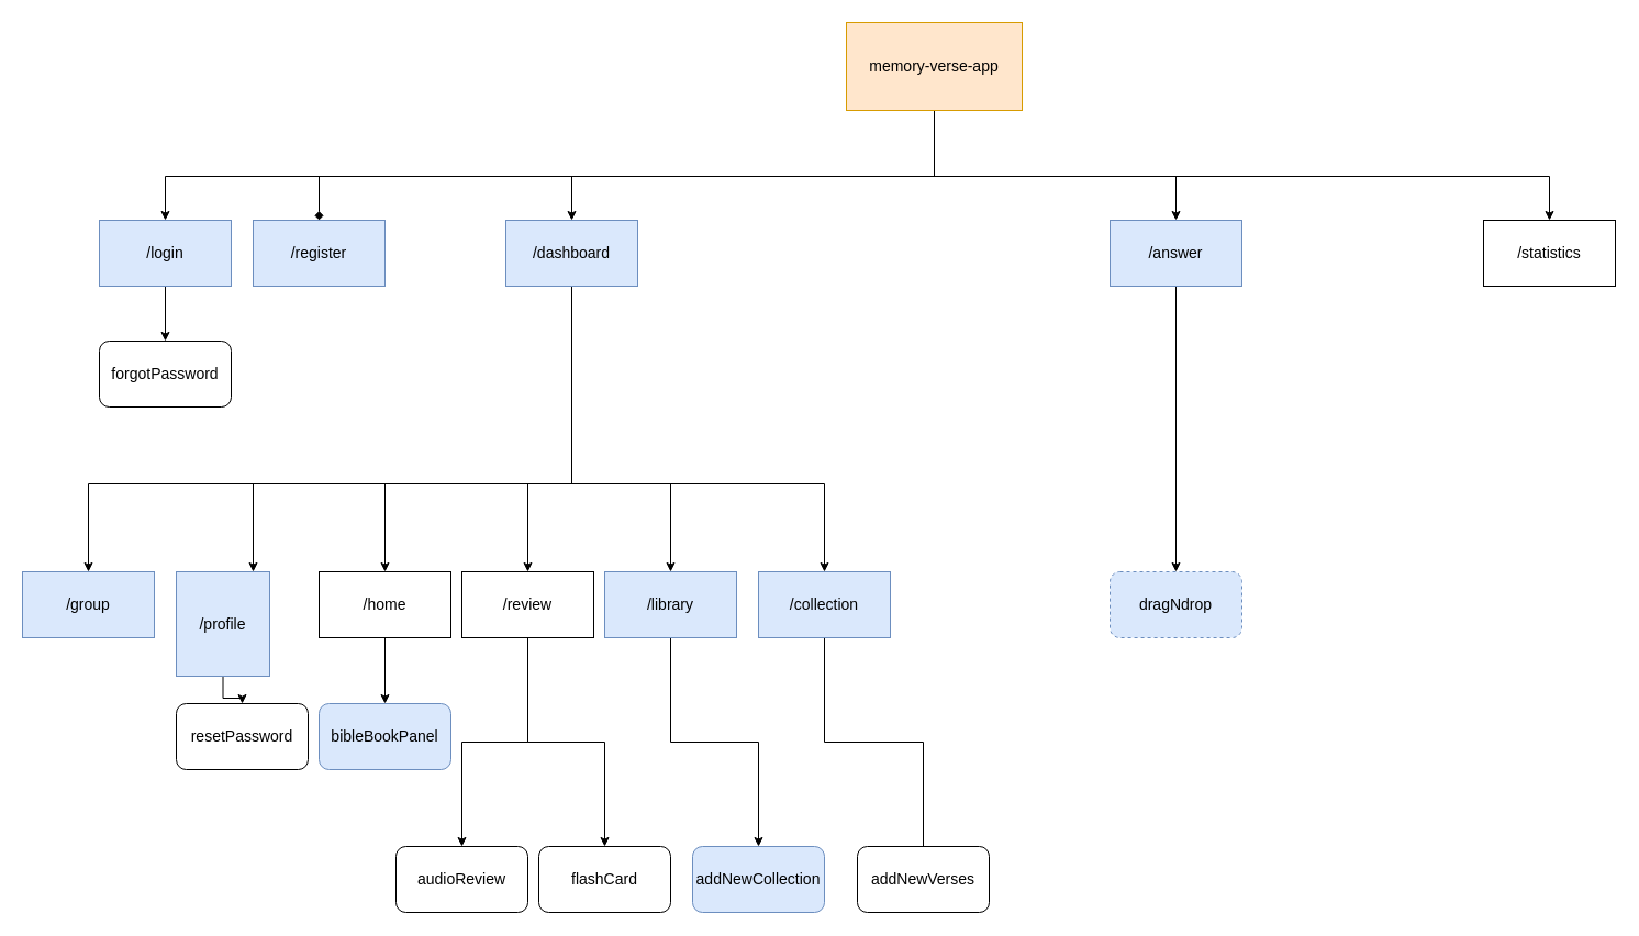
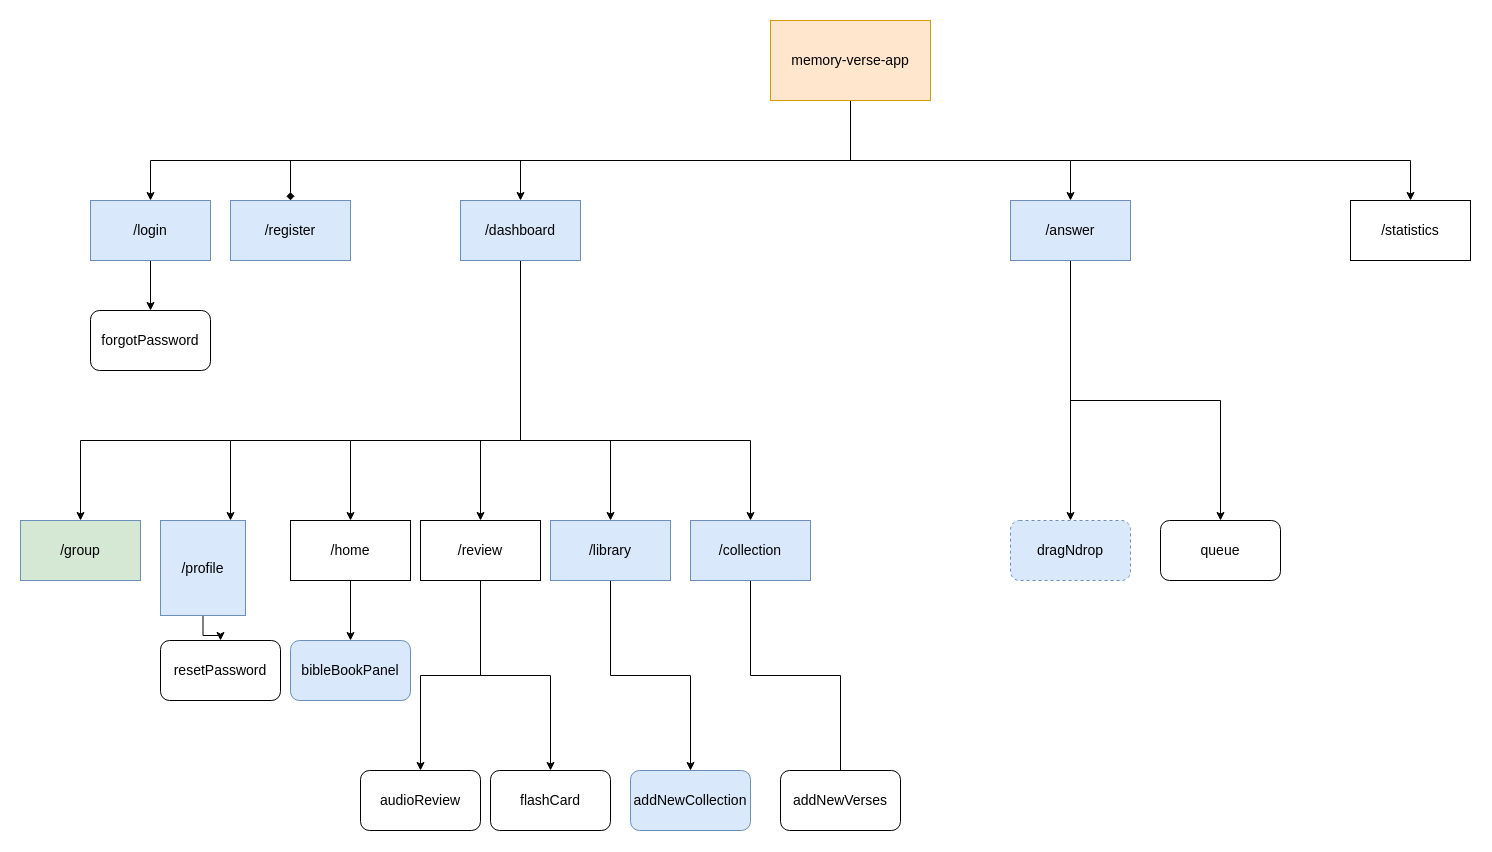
  <mxCell id="0" />
  <mxCell id="1" parent="0" />
  <mxCell id="2" style="edgeStyle=orthogonalEdgeStyle;rounded=0;orthogonalLoop=1;jettySize=auto;html=1;shadow=0;fontSize=14;" edge="1" parent="1" source="7" target="10"><mxGeometry relative="1" as="geometry"><Array as="points"><mxPoint x="850" y="160" /><mxPoint x="150" y="160" /></Array></mxGeometry></mxCell>
  <mxCell id="3" style="edgeStyle=orthogonalEdgeStyle;rounded=0;orthogonalLoop=1;jettySize=auto;html=1;entryX=0.5;entryY=0;entryDx=0;entryDy=0;shadow=0;fontSize=14;endArrow=diamond;" edge="1" parent="1" source="7" target="8"><mxGeometry relative="1" as="geometry"><Array as="points"><mxPoint x="850" y="160" /><mxPoint x="290" y="160" /></Array></mxGeometry></mxCell>
  <mxCell id="4" style="edgeStyle=orthogonalEdgeStyle;rounded=0;orthogonalLoop=1;jettySize=auto;html=1;entryX=0.5;entryY=0;entryDx=0;entryDy=0;shadow=0;fontSize=14;" edge="1" parent="1" source="7" target="17"><mxGeometry relative="1" as="geometry"><Array as="points"><mxPoint x="850" y="160" /><mxPoint x="520" y="160" /></Array></mxGeometry></mxCell>
  <mxCell id="5" style="edgeStyle=orthogonalEdgeStyle;rounded=0;orthogonalLoop=1;jettySize=auto;html=1;entryX=0.5;entryY=0;entryDx=0;entryDy=0;shadow=0;fontSize=14;" edge="1" parent="1" source="7" target="20"><mxGeometry relative="1" as="geometry"><Array as="points"><mxPoint x="850" y="160" /><mxPoint x="1070" y="160" /></Array></mxGeometry></mxCell>
  <mxCell id="6" style="edgeStyle=orthogonalEdgeStyle;rounded=0;orthogonalLoop=1;jettySize=auto;html=1;shadow=0;fontSize=14;" edge="1" parent="1" source="7" target="40"><mxGeometry relative="1" as="geometry"><Array as="points"><mxPoint x="850" y="160" /><mxPoint x="1410" y="160" /></Array></mxGeometry></mxCell>
  <mxCell id="7" value="memory-verse-app" style="rounded=0;whiteSpace=wrap;html=1;shadow=0;fontSize=14;fillColor=#ffe6cc;strokeColor=#d79b00;" vertex="1" parent="1"><mxGeometry x="770" y="20" width="160" height="80" as="geometry" /></mxCell>
  <mxCell id="8" value="/register" style="rounded=0;whiteSpace=wrap;html=1;fillColor=#dae8fc;strokeColor=#6c8ebf;shadow=0;fontSize=14;" vertex="1" parent="1"><mxGeometry x="230" y="200" width="120" height="60" as="geometry" /></mxCell>
  <mxCell id="9" style="edgeStyle=orthogonalEdgeStyle;rounded=0;orthogonalLoop=1;jettySize=auto;html=1;entryX=0.5;entryY=0;entryDx=0;entryDy=0;shadow=0;fontSize=14;" edge="1" parent="1" source="10" target="37"><mxGeometry relative="1" as="geometry" /></mxCell>
  <mxCell id="10" value="/login" style="rounded=0;whiteSpace=wrap;html=1;fillColor=#dae8fc;strokeColor=#6c8ebf;shadow=0;fontSize=14;" vertex="1" parent="1"><mxGeometry x="90" y="200" width="120" height="60" as="geometry" /></mxCell>
  <mxCell id="11" style="edgeStyle=orthogonalEdgeStyle;rounded=0;orthogonalLoop=1;jettySize=auto;html=1;shadow=0;fontSize=14;" edge="1" parent="1" source="17" target="22"><mxGeometry relative="1" as="geometry"><Array as="points"><mxPoint x="520" y="440" /><mxPoint x="230" y="440" /></Array></mxGeometry></mxCell>
  <mxCell id="12" style="edgeStyle=orthogonalEdgeStyle;rounded=0;orthogonalLoop=1;jettySize=auto;html=1;entryX=0.5;entryY=0;entryDx=0;entryDy=0;shadow=0;fontSize=14;" edge="1" parent="1" source="17" target="24"><mxGeometry relative="1" as="geometry"><Array as="points"><mxPoint x="520" y="440" /><mxPoint x="350" y="440" /></Array></mxGeometry></mxCell>
  <mxCell id="13" style="edgeStyle=orthogonalEdgeStyle;rounded=0;orthogonalLoop=1;jettySize=auto;html=1;entryX=0.5;entryY=0;entryDx=0;entryDy=0;shadow=0;fontSize=14;" edge="1" parent="1" source="17" target="27"><mxGeometry relative="1" as="geometry"><Array as="points"><mxPoint x="520" y="440" /><mxPoint x="480" y="440" /></Array></mxGeometry></mxCell>
  <mxCell id="14" style="edgeStyle=orthogonalEdgeStyle;rounded=0;orthogonalLoop=1;jettySize=auto;html=1;entryX=0.5;entryY=0;entryDx=0;entryDy=0;shadow=0;fontSize=14;" edge="1" parent="1" source="17" target="29"><mxGeometry relative="1" as="geometry"><Array as="points"><mxPoint x="520" y="440" /><mxPoint x="610" y="440" /></Array></mxGeometry></mxCell>
  <mxCell id="15" style="edgeStyle=orthogonalEdgeStyle;rounded=0;orthogonalLoop=1;jettySize=auto;html=1;entryX=0.5;entryY=0;entryDx=0;entryDy=0;shadow=0;fontSize=14;" edge="1" parent="1" source="17" target="31"><mxGeometry relative="1" as="geometry"><Array as="points"><mxPoint x="520" y="440" /><mxPoint x="750" y="440" /></Array></mxGeometry></mxCell>
  <mxCell id="16" style="edgeStyle=orthogonalEdgeStyle;rounded=0;orthogonalLoop=1;jettySize=auto;html=1;shadow=0;fontSize=14;" edge="1" parent="1" source="17" target="42"><mxGeometry relative="1" as="geometry"><Array as="points"><mxPoint x="520" y="440" /><mxPoint x="80" y="440" /></Array></mxGeometry></mxCell>
  <mxCell id="17" value="/dashboard" style="rounded=0;whiteSpace=wrap;html=1;fillColor=#dae8fc;strokeColor=#6c8ebf;shadow=0;fontSize=14;" vertex="1" parent="1"><mxGeometry x="460" y="200" width="120" height="60" as="geometry" /></mxCell>
  <mxCell id="18" style="edgeStyle=orthogonalEdgeStyle;rounded=0;orthogonalLoop=1;jettySize=auto;html=1;shadow=0;fontSize=14;" edge="1" parent="1" source="20" target="36"><mxGeometry relative="1" as="geometry" /></mxCell>
+ <mxCell id="19" style="edgeStyle=orthogonalEdgeStyle;rounded=0;orthogonalLoop=1;jettySize=auto;html=1;shadow=0;fontSize=14;" edge="1" parent="1" source="20" target="41"><mxGeometry relative="1" as="geometry"><Array as="points"><mxPoint x="1070" y="400" /><mxPoint x="1220" y="400" /></Array></mxGeometry></mxCell>
  <mxCell id="20" value="/answer" style="rounded=0;whiteSpace=wrap;html=1;fillColor=#dae8fc;strokeColor=#6c8ebf;shadow=0;fontSize=14;" vertex="1" parent="1"><mxGeometry x="1010" y="200" width="120" height="60" as="geometry" /></mxCell>
  <mxCell id="21" style="edgeStyle=orthogonalEdgeStyle;rounded=0;orthogonalLoop=1;jettySize=auto;html=1;entryX=0.5;entryY=0;entryDx=0;entryDy=0;shadow=0;fontSize=14;" edge="1" parent="1" source="22" target="38"><mxGeometry relative="1" as="geometry" /></mxCell>
  <mxCell id="22" value="/profile" style="rounded=0;whiteSpace=wrap;html=1;fillColor=#dae8fc;strokeColor=#6c8ebf;shadow=0;fontSize=14;" vertex="1" parent="1"><mxGeometry x="160" y="520" width="85" height="95" as="geometry" /></mxCell>
  <mxCell id="23" style="edgeStyle=orthogonalEdgeStyle;rounded=0;orthogonalLoop=1;jettySize=auto;html=1;entryX=0.5;entryY=0;entryDx=0;entryDy=0;shadow=0;fontSize=14;" edge="1" parent="1" source="24" target="32"><mxGeometry relative="1" as="geometry" /></mxCell>
  <mxCell id="24" value="/home" style="rounded=0;whiteSpace=wrap;html=1;shadow=0;fontSize=14;" vertex="1" parent="1"><mxGeometry x="290" y="520" width="120" height="60" as="geometry" /></mxCell>
  <mxCell id="25" style="edgeStyle=orthogonalEdgeStyle;rounded=0;orthogonalLoop=1;jettySize=auto;html=1;shadow=0;fontSize=14;" edge="1" parent="1" source="27" target="33"><mxGeometry relative="1" as="geometry" /></mxCell>
  <mxCell id="26" style="edgeStyle=orthogonalEdgeStyle;rounded=0;orthogonalLoop=1;jettySize=auto;html=1;entryX=0.5;entryY=0;entryDx=0;entryDy=0;shadow=0;fontSize=14;" edge="1" parent="1" source="27" target="34"><mxGeometry relative="1" as="geometry" /></mxCell>
  <mxCell id="27" value="/review" style="rounded=0;whiteSpace=wrap;html=1;shadow=0;fontSize=14;" vertex="1" parent="1"><mxGeometry x="420" y="520" width="120" height="60" as="geometry" /></mxCell>
  <mxCell id="28" style="edgeStyle=orthogonalEdgeStyle;rounded=0;orthogonalLoop=1;jettySize=auto;html=1;entryX=0.5;entryY=0;entryDx=0;entryDy=0;shadow=0;fontSize=14;" edge="1" parent="1" source="29" target="35"><mxGeometry relative="1" as="geometry" /></mxCell>
  <mxCell id="29" value="/library" style="rounded=0;whiteSpace=wrap;html=1;fillColor=#dae8fc;strokeColor=#6c8ebf;shadow=0;fontSize=14;" vertex="1" parent="1"><mxGeometry x="550" y="520" width="120" height="60" as="geometry" /></mxCell>
  <mxCell id="30" style="edgeStyle=orthogonalEdgeStyle;rounded=0;orthogonalLoop=1;jettySize=auto;html=1;shadow=0;fontSize=14;endArrow=none;" edge="1" parent="1" source="31" target="39"><mxGeometry relative="1" as="geometry" /></mxCell>
  <mxCell id="31" value="/collection" style="rounded=0;whiteSpace=wrap;html=1;fillColor=#dae8fc;strokeColor=#6c8ebf;shadow=0;fontSize=14;" vertex="1" parent="1"><mxGeometry x="690" y="520" width="120" height="60" as="geometry" /></mxCell>
  <mxCell id="32" value="bibleBookPanel" style="rounded=1;whiteSpace=wrap;html=1;fillColor=#dae8fc;strokeColor=#6c8ebf;shadow=0;fontSize=14;" vertex="1" parent="1"><mxGeometry x="290" y="640" width="120" height="60" as="geometry" /></mxCell>
  <mxCell id="33" value="audioReview" style="rounded=1;whiteSpace=wrap;html=1;shadow=0;fontSize=14;" vertex="1" parent="1"><mxGeometry x="360" y="770" width="120" height="60" as="geometry" /></mxCell>
  <mxCell id="34" value="flashCard" style="rounded=1;whiteSpace=wrap;html=1;shadow=0;fontSize=14;" vertex="1" parent="1"><mxGeometry x="490" y="770" width="120" height="60" as="geometry" /></mxCell>
  <mxCell id="35" value="addNewCollection" style="rounded=1;whiteSpace=wrap;html=1;fillColor=#dae8fc;strokeColor=#6c8ebf;shadow=0;fontSize=14;" vertex="1" parent="1"><mxGeometry x="630" y="770" width="120" height="60" as="geometry" /></mxCell>
  <mxCell id="36" value="dragNdrop" style="rounded=1;whiteSpace=wrap;html=1;fillColor=#dae8fc;strokeColor=#6c8ebf;shadow=0;fontSize=14;dashed=1;" vertex="1" parent="1"><mxGeometry x="1010" y="520" width="120" height="60" as="geometry" /></mxCell>
  <mxCell id="37" value="forgotPassword" style="rounded=1;whiteSpace=wrap;html=1;shadow=0;fontSize=14;" vertex="1" parent="1"><mxGeometry x="90" y="310" width="120" height="60" as="geometry" /></mxCell>
  <mxCell id="38" value="resetPassword" style="rounded=1;whiteSpace=wrap;html=1;shadow=0;fontSize=14;" vertex="1" parent="1"><mxGeometry x="160" y="640" width="120" height="60" as="geometry" /></mxCell>
  <mxCell id="39" value="addNewVerses" style="rounded=1;whiteSpace=wrap;html=1;shadow=0;fontSize=14;" vertex="1" parent="1"><mxGeometry x="780" y="770" width="120" height="60" as="geometry" /></mxCell>
  <mxCell id="40" value="/statistics" style="rounded=0;whiteSpace=wrap;html=1;shadow=0;fontSize=14;" vertex="1" parent="1"><mxGeometry x="1350" y="200" width="120" height="60" as="geometry" /></mxCell>
- <mxCell id="42" value="/group" style="rounded=0;whiteSpace=wrap;html=1;fillColor=#dae8fc;strokeColor=#6c8ebf;shadow=0;fontSize=14;" vertex="1" parent="1"><mxGeometry x="20" y="520" width="120" height="60" as="geometry" /></mxCell>
+ <mxCell id="41" value="queue" style="rounded=1;whiteSpace=wrap;html=1;shadow=0;fontSize=14;" vertex="1" parent="1"><mxGeometry x="1160" y="520" width="120" height="60" as="geometry" /></mxCell>
+ <mxCell id="42" value="/group" style="rounded=0;whiteSpace=wrap;html=1;fillColor=#d5e8d4;strokeColor=#6c8ebf;shadow=0;fontSize=14;" vertex="1" parent="1"><mxGeometry x="20" y="520" width="120" height="60" as="geometry" /></mxCell>
